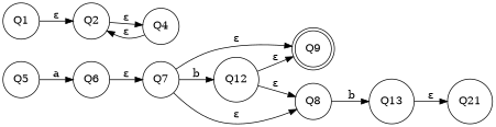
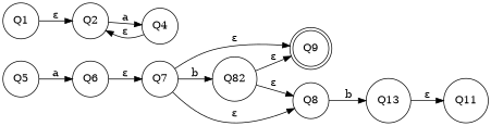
  digraph {
    rankdir=LR
    node [shape=circle]
    Q9 [shape=doublecircle]
    Q1
    Q2
    Q4
    Q5
    Q6
    Q7
    Q8
-   Q12
+   Q12 [label=Q82]
    n10 [label=Q13]
-   Q11 [label=Q21]
+   Q11
    Q1 -> Q2 [label="ε"]
-   Q2 -> Q4 [label="ε"]
+   Q2 -> Q4 [label=a]
    Q4 -> Q2 [label="ε"]
    Q5 -> Q6 [label=a]
    Q6 -> Q7 [label="ε"]
    Q7 -> Q9 [label="ε"]
    Q7 -> Q8 [label="ε"]
    Q7 -> Q12 [label=b]
    Q8 -> n10 [label=b]
    Q12 -> Q9 [label="ε"]
    Q12 -> Q8 [label="ε"]
    n10 -> Q11 [label="ε"]
  }
